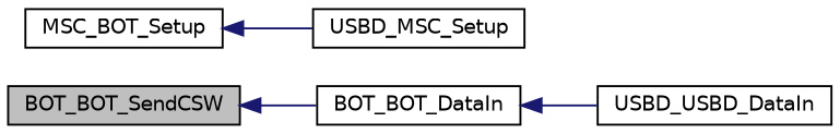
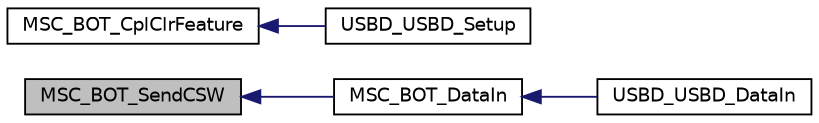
  digraph {
    rankdir=LR
    node [color=black fillcolor=white fontname=Helvetica fontsize=10 shape=record style=filled]
    edge [color=midnightblue dir=back fontname=Helvetica fontsize=10 labelfontname=Helvetica labelfontsize=10 style=solid]
-   n1 [fillcolor=grey75 fontcolor=black height=0.2 label=BOT_BOT_SendCSW width=0.4]
-   n2 [height=0.2 label=BOT_BOT_DataIn width=0.4]
+   n1 [fillcolor=grey75 fontcolor=black height=0.2 label=MSC_BOT_SendCSW width=0.4]
+   n2 [height=0.2 label=MSC_BOT_DataIn width=0.4]
    n3 [height=0.2 label=USBD_USBD_DataIn width=0.4]
-   n4 [height=0.2 label=MSC_BOT_Setup width=0.4]
-   n5 [height=0.2 label=USBD_MSC_Setup width=0.4]
+   n4 [height=0.2 label=MSC_BOT_CplClrFeature width=0.4]
+   n5 [height=0.2 label=USBD_USBD_Setup width=0.4]
    n1 -> n2
    n2 -> n3
    n4 -> n5
  }
